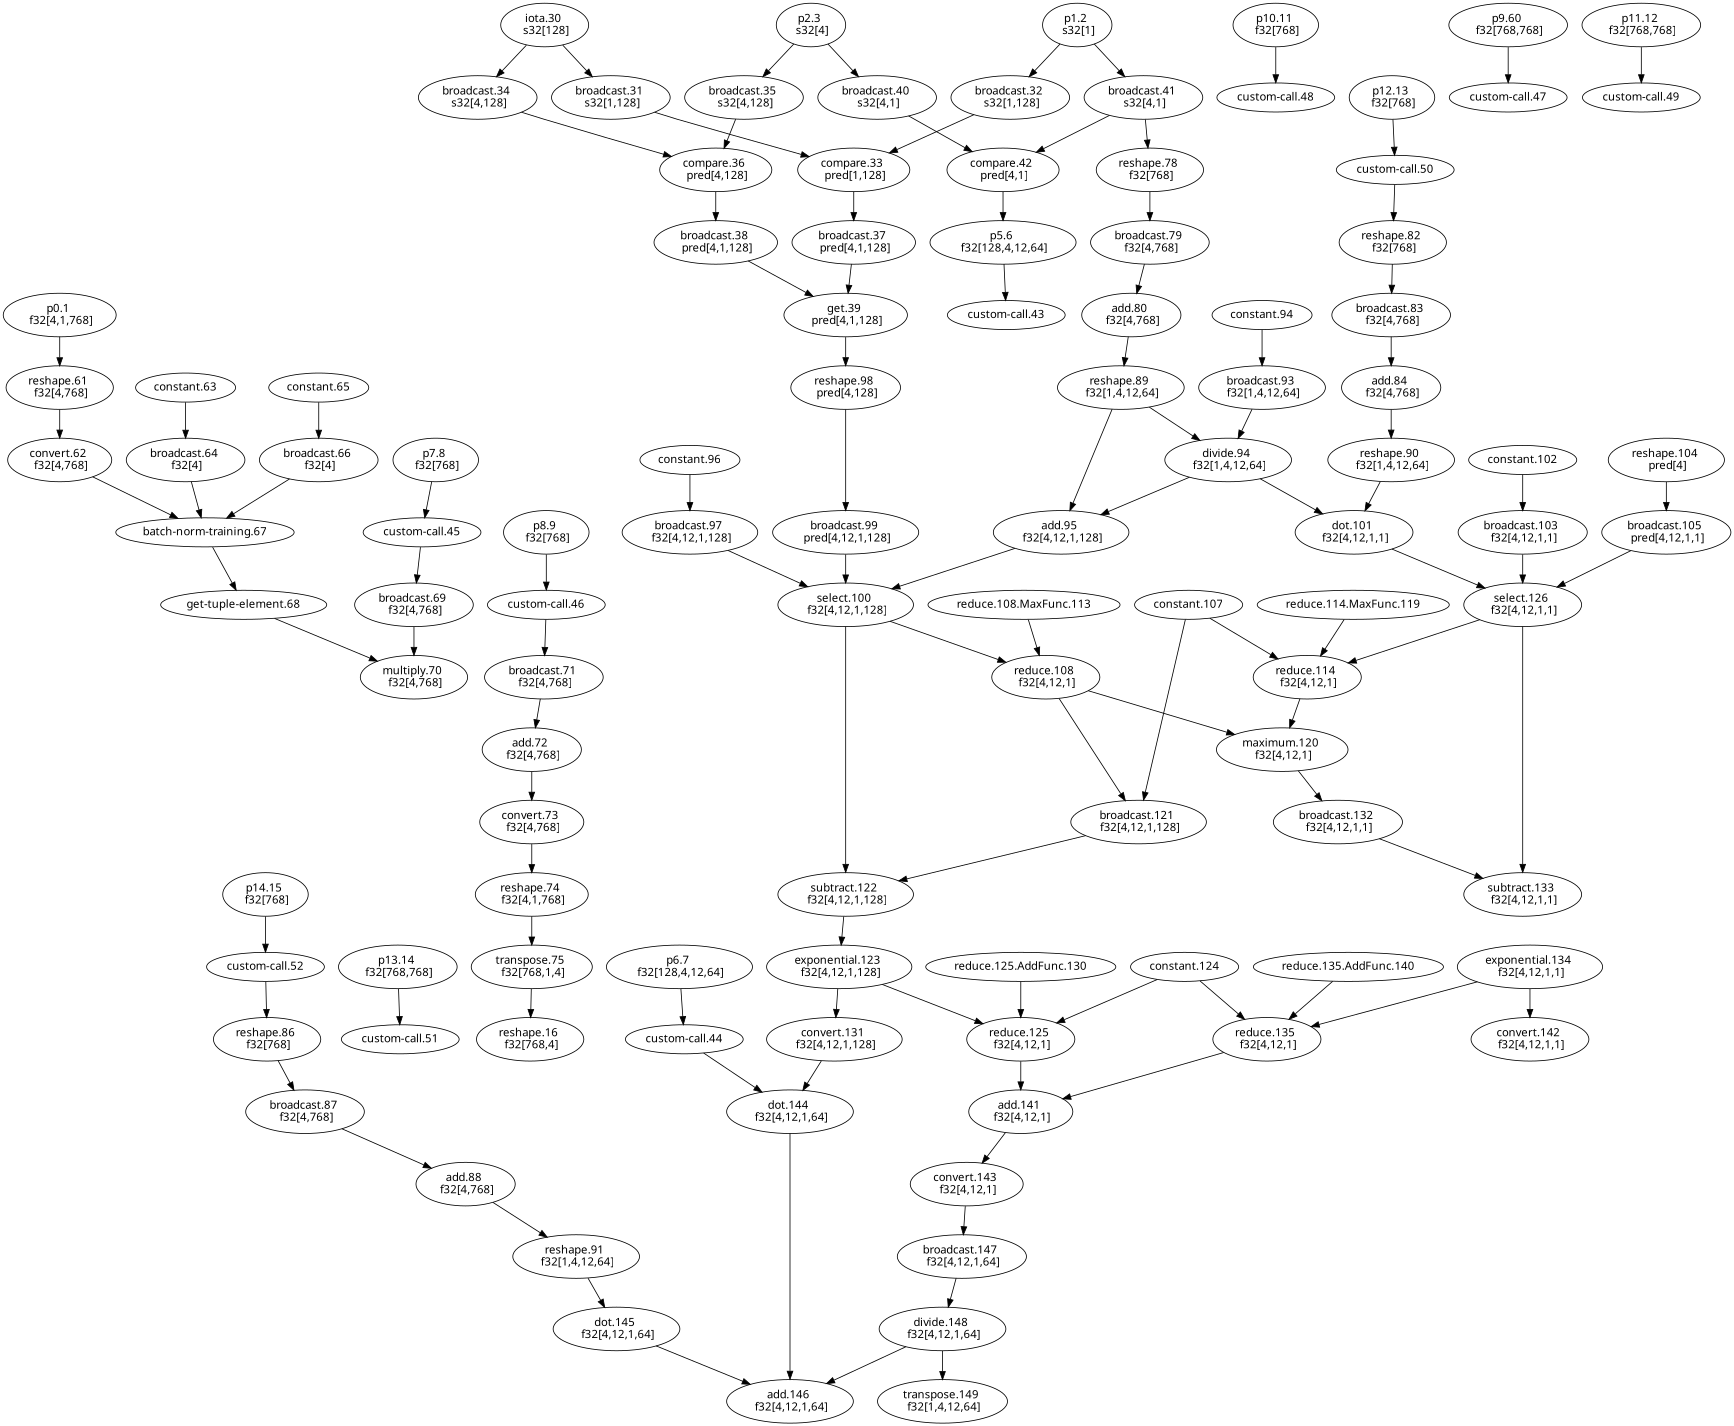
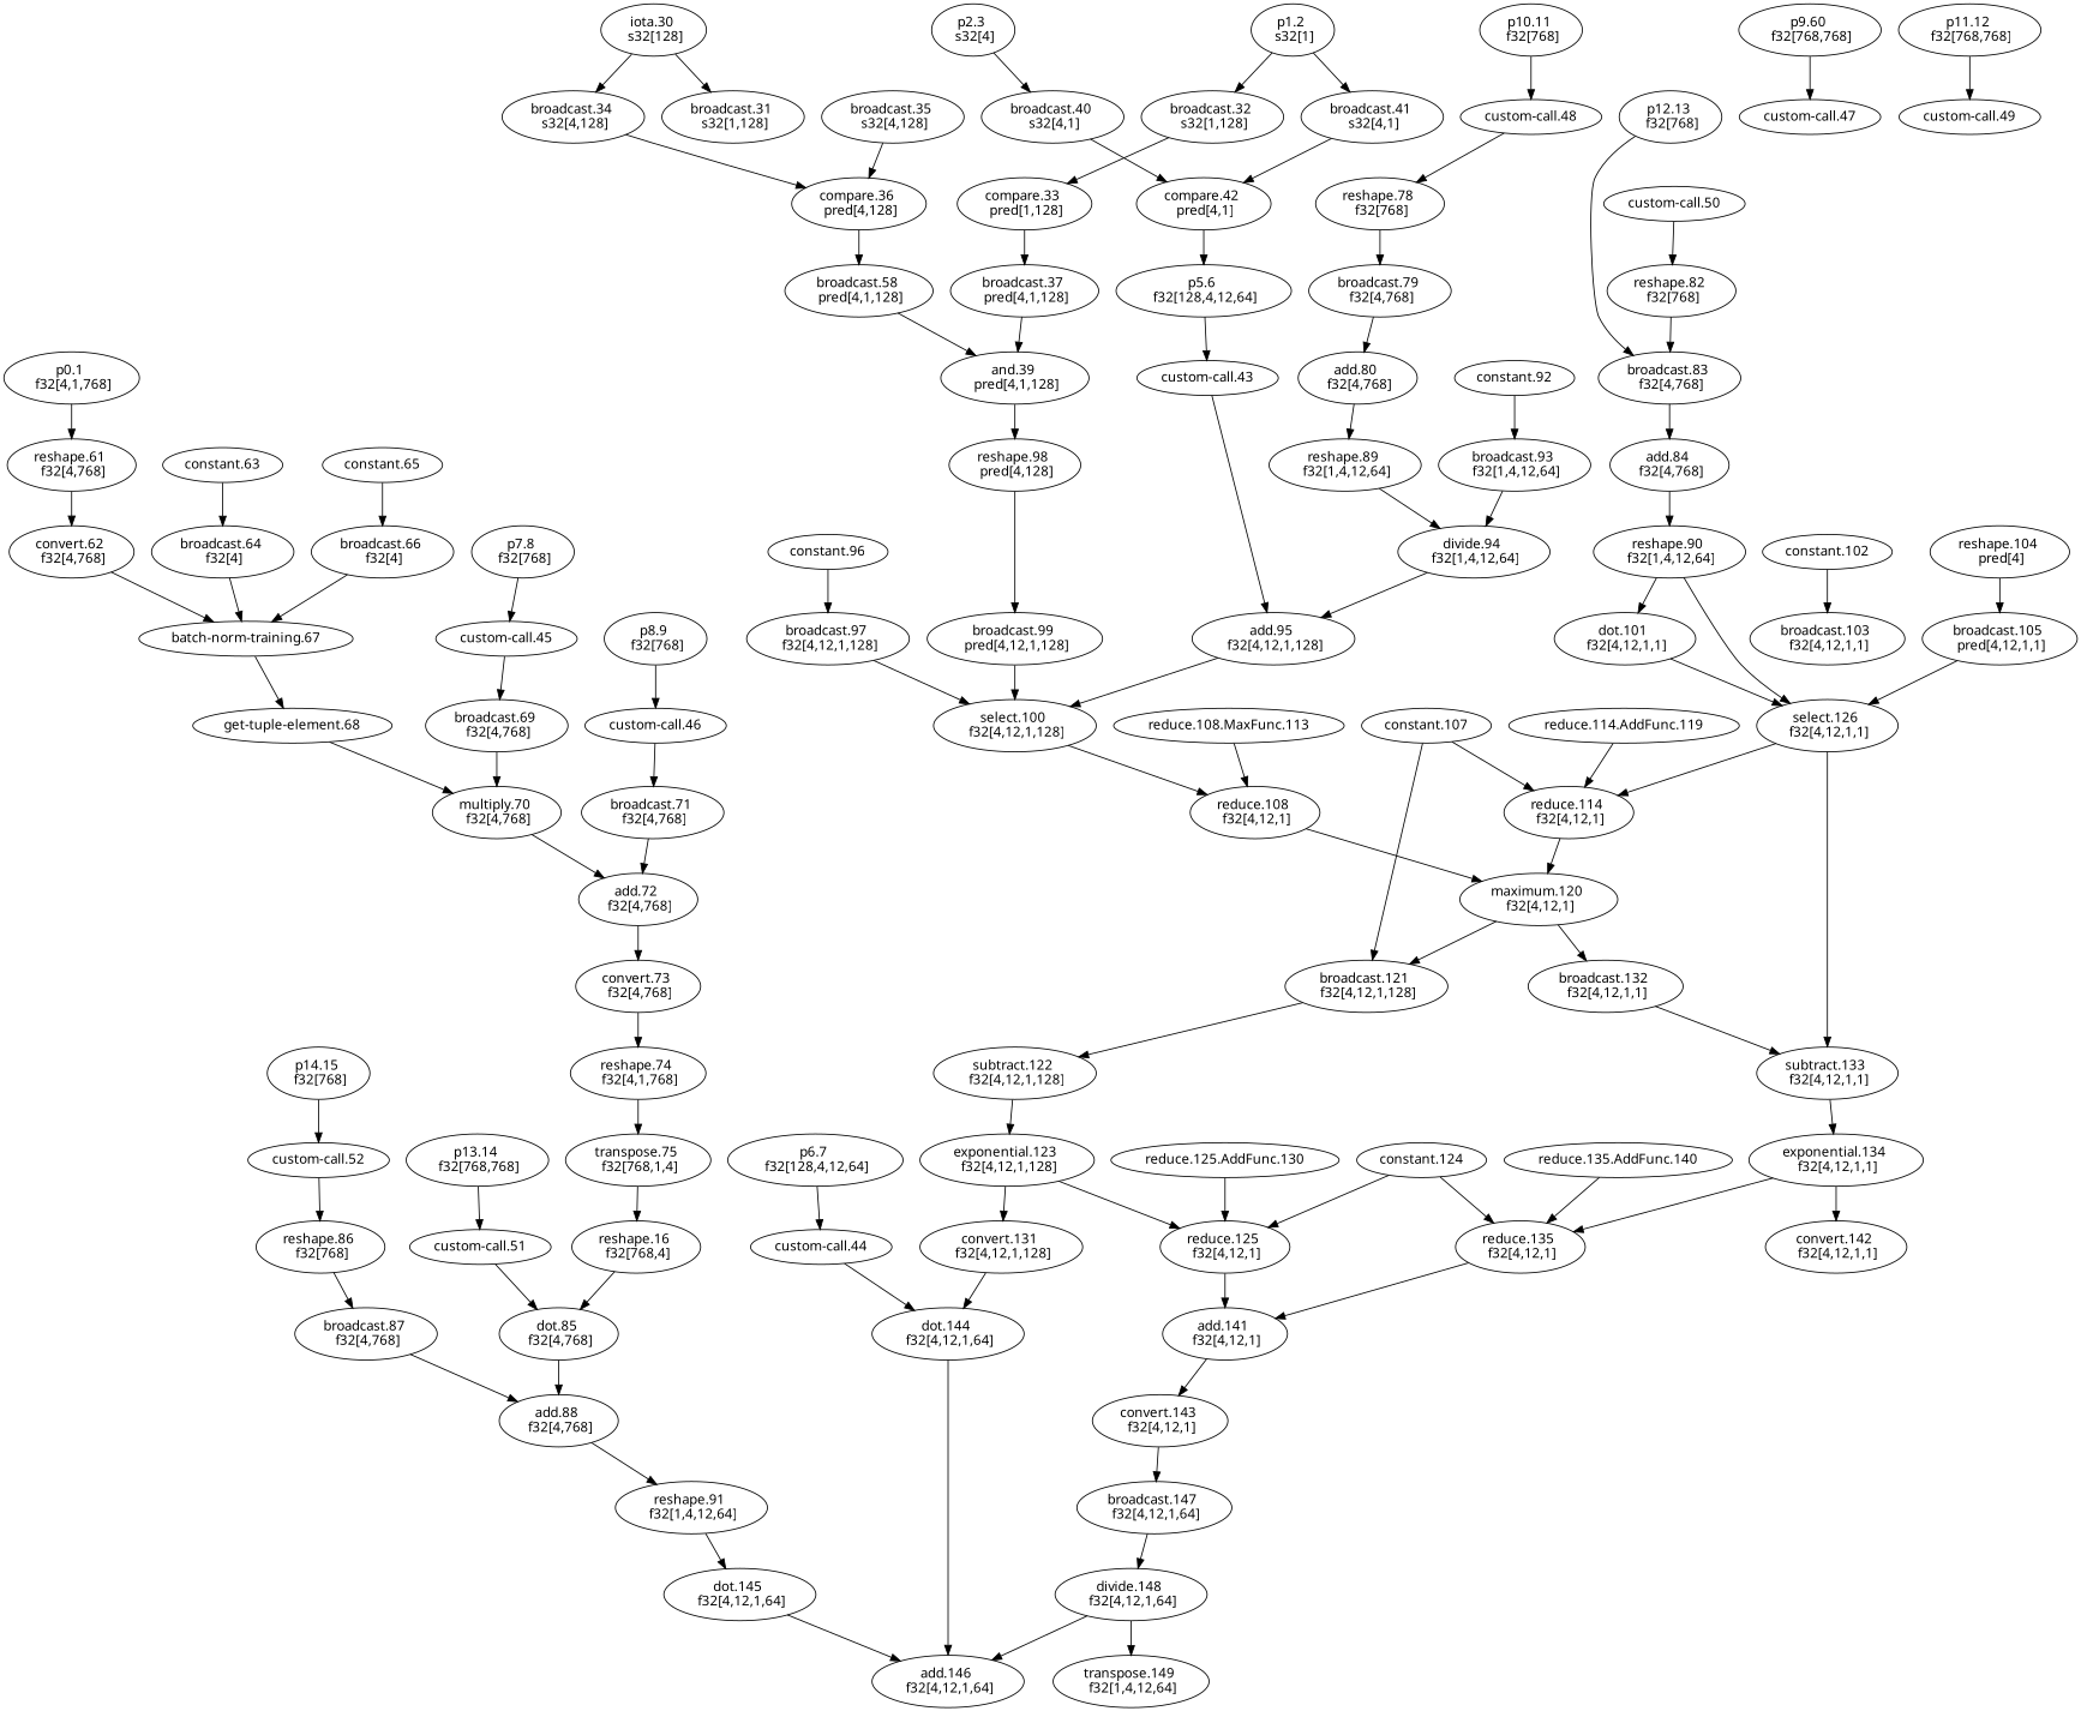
  digraph {
    fontname="Noto Sans"
    node [fontname="Noto Sans"]
    edge [fontname="Noto Sans"]
    n1 [label="iota.30 \n s32[128]"]
    n2 [label="broadcast.31 \n s32[1,128]"]
    n3 [label="broadcast.34 \n s32[4,128]"]
    n4 [label="compare.33 \n pred[1,128]"]
    n5 [label="compare.36 \n pred[4,128]"]
    n6 [label="broadcast.37 \n pred[4,1,128]"]
    n7 [label="p1.2 \n s32[1]"]
    n8 [label="broadcast.32 \n s32[1,128]"]
    n9 [label="broadcast.41 \n s32[4,1]"]
    n10 [label="compare.42 \n pred[4,1]"]
-   n11 [label="get.39 \n pred[4,1,128]"]
+   n11 [label="and.39 \n pred[4,1,128]"]
    n12 [label="reshape.98 \n pred[4,128]"]
-   n13 [label="broadcast.38 \n pred[4,1,128]"]
+   n13 [label="broadcast.58 \n pred[4,1,128]"]
    n14 [label="p2.3 \n s32[4]"]
    n15 [label="broadcast.35 \n s32[4,128]"]
    n16 [label="broadcast.40 \n s32[4,1]"]
    n17 [label="broadcast.99 \n pred[4,12,1,128]"]
    n18 [label="select.100 \n f32[4,12,1,128]"]
    n19 [label="reduce.108 \n f32[4,12,1]"]
    n20 [label="subtract.122 \n f32[4,12,1,128]"]
    n21 [label="p0.1 \n f32[4,1,768]"]
    n22 [label="reshape.61 \n f32[4,768]"]
    n23 [label="convert.62 \n f32[4,768]"]
    "batch-norm-training.67"
    "get-tuple-element.68"
    n26 [label="broadcast.64 \n f32[4]"]
    n27 [label="broadcast.66 \n f32[4]"]
    n28 [label="p7.8 \n f32[768]"]
    "custom-call.45"
    n30 [label="broadcast.69 \n f32[4,768]"]
    n31 [label="multiply.70 \n f32[4,768]"]
    n32 [label="add.72 \n f32[4,768]"]
    n33 [label="convert.73 \n f32[4,768]"]
    n34 [label="p8.9 \n f32[768]"]
    "custom-call.46"
    n36 [label="broadcast.71 \n f32[4,768]"]
    n37 [label="reshape.74 \n f32[4,1,768]"]
    n38 [label="transpose.75 \n f32[768,1,4]"]
    n39 [label="reshape.16 \n f32[768,4]"]
+   n40 [label="dot.85 \n f32[4,768]"]
    n41 [label="add.88 \n f32[4,768]"]
    n42 [label="p9.60 \n f32[768,768]"]
    "custom-call.47"
    n44 [label="add.80 \n f32[4,768]"]
    n45 [label="reshape.89 \n f32[1,4,12,64]"]
    n46 [label="p10.11 \n f32[768]"]
    "custom-call.48"
    n48 [label="reshape.78 \n f32[768]"]
    n49 [label="broadcast.79 \n f32[4,768]"]
    n50 [label="divide.94 \n f32[1,4,12,64]"]
    n51 [label="add.95 \n f32[4,12,1,128]"]
    n52 [label="dot.101 \n f32[4,12,1,1]"]
    n53 [label="broadcast.93 \n f32[1,4,12,64]"]
    n54 [label="select.126 \n f32[4,12,1,1]"]
    n55 [label="p5.6 \n f32[128,4,12,64]"]
    "custom-call.43"
    n57 [label="broadcast.97 \n f32[4,12,1,128]"]
    n58 [label="maximum.120 \n f32[4,12,1]"]
    n59 [label="exponential.123 \n f32[4,12,1,128]"]
    n60 [label="broadcast.121 \n f32[4,12,1,128]"]
    n61 [label="broadcast.132 \n f32[4,12,1,1]"]
    n62 [label="reshape.104 \n pred[4]"]
    n63 [label="broadcast.105 \n pred[4,12,1,1]"]
    n64 [label="reduce.114 \n f32[4,12,1]"]
    n65 [label="subtract.133 \n f32[4,12,1,1]"]
    n66 [label="p11.12 \n f32[768,768]"]
    "custom-call.49"
    n68 [label="add.84 \n f32[4,768]"]
    n69 [label="reshape.90 \n f32[1,4,12,64]"]
    n70 [label="p12.13 \n f32[768]"]
    "custom-call.50"
    n72 [label="reshape.82 \n f32[768]"]
    n73 [label="broadcast.83 \n f32[4,768]"]
    n74 [label="broadcast.103 \n f32[4,12,1,1]"]
    n75 [label="exponential.134 \n f32[4,12,1,1]"]
    n76 [label="convert.131 \n f32[4,12,1,128]"]
    n77 [label="reduce.125 \n f32[4,12,1]"]
    n78 [label="dot.144 \n f32[4,12,1,64]"]
    n79 [label="add.141 \n f32[4,12,1]"]
    n80 [label="add.146 \n f32[4,12,1,64]"]
    n81 [label="p6.7 \n f32[128,4,12,64]"]
    "custom-call.44"
    n83 [label="convert.142 \n f32[4,12,1,1]"]
    n84 [label="reduce.135 \n f32[4,12,1]"]
    n85 [label="dot.145 \n f32[4,12,1,64]"]
    n86 [label="p13.14 \n f32[768,768]"]
    "custom-call.51"
    n88 [label="reshape.91 \n f32[1,4,12,64]"]
    n89 [label="p14.15 \n f32[768]"]
    "custom-call.52"
    n91 [label="reshape.86 \n f32[768]"]
    n92 [label="broadcast.87 \n f32[4,768]"]
    n93 [label="divide.148 \n f32[4,12,1,64]"]
    n94 [label="transpose.149 \n f32[1,4,12,64]"]
    n95 [label="convert.143 \n f32[4,12,1]"]
    n96 [label="broadcast.147 \n f32[4,12,1,64]"]
    "constant.63"
    "constant.65"
-   "constant.92" [label="constant.94"]
+   "constant.92"
    "constant.96"
    "constant.107"
    "reduce.108.MaxFunc.113"
    "constant.102"
-   "reduce.114.MaxFunc.119"
+   "reduce.114.MaxFunc.119" [label="reduce.114.AddFunc.119"]
    "constant.124"
    "reduce.125.AddFunc.130"
    "reduce.135.AddFunc.140"
    n1 -> n2
    n1 -> n3
-   n2 -> n4
    n3 -> n5
    n4 -> n6
    n5 -> n13
    n6 -> n11
    n7 -> n8
    n7 -> n9
    n8 -> n4
    n9 -> n10
    n10 -> n55
    n11 -> n12
    n12 -> n17
    n13 -> n11
-   n14 -> n15
    n14 -> n16
    n15 -> n5
    n16 -> n10
    n17 -> n18
    n18 -> n19
-   n18 -> n20
    n19 -> n58
    n20 -> n59
    n21 -> n22
    n22 -> n23
    n23 -> "batch-norm-training.67"
    "batch-norm-training.67" -> "get-tuple-element.68"
    "get-tuple-element.68" -> n31
    n26 -> "batch-norm-training.67"
    n27 -> "batch-norm-training.67"
    n28 -> "custom-call.45"
    "custom-call.45" -> n30
    n30 -> n31
+   n31 -> n32
    n32 -> n33
    n33 -> n37
    n34 -> "custom-call.46"
    "custom-call.46" -> n36
    n36 -> n32
    n37 -> n38
    n38 -> n39
+   n39 -> n40
+   n40 -> n41
    n41 -> n88
    n42 -> "custom-call.47"
    n44 -> n45
    n45 -> n50
    n46 -> "custom-call.48"
-   n9 -> n48
+   "custom-call.48" -> n48
    n48 -> n49
    n49 -> n44
    n50 -> n51
-   n50 -> n52
    n51 -> n18
    n52 -> n54
    n53 -> n50
    n54 -> n64
    n54 -> n65
    n55 -> "custom-call.43"
-   n45 -> n51
+   "custom-call.43" -> n51
    n57 -> n18
-   n19 -> n60
+   n58 -> n60
    n58 -> n61
    n59 -> n76
    n59 -> n77
    n60 -> n20
    n61 -> n65
    n62 -> n63
    n63 -> n54
    n64 -> n58
+   n65 -> n75
    n66 -> "custom-call.49"
    n68 -> n69
    n69 -> n52
-   n70 -> "custom-call.50"
+   n70 -> n73
    "custom-call.50" -> n72
    n72 -> n73
    n73 -> n68
-   n74 -> n54
+   n69 -> n54
    n75 -> n83
    n75 -> n84
    n76 -> n78
    n77 -> n79
    n78 -> n80
    n79 -> n95
    n81 -> "custom-call.44"
    "custom-call.44" -> n78
    n84 -> n79
    n85 -> n80
    n86 -> "custom-call.51"
+   "custom-call.51" -> n40
    n88 -> n85
    n89 -> "custom-call.52"
    "custom-call.52" -> n91
    n91 -> n92
    n92 -> n41
    n93 -> n80
    n93 -> n94
    n95 -> n96
    n96 -> n93
    "constant.63" -> n26
    "constant.65" -> n27
    "constant.92" -> n53
    "constant.96" -> n57
    "constant.107" -> n60
    "constant.107" -> n64
    "reduce.108.MaxFunc.113" -> n19
    "constant.102" -> n74
    "reduce.114.MaxFunc.119" -> n64
    "constant.124" -> n77
    "constant.124" -> n84
    "reduce.125.AddFunc.130" -> n77
    "reduce.135.AddFunc.140" -> n84
  }
